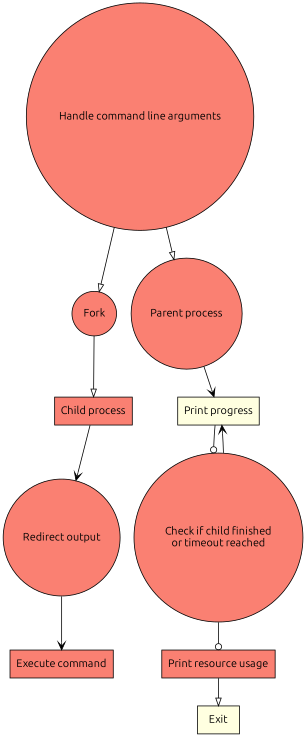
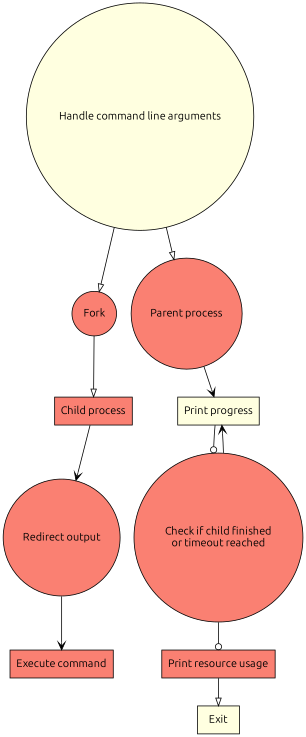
  strict digraph {
    fontname=Ubuntu
    node [fillcolor=salmon fontname=Ubuntu shape=circle style=filled]
    edge [arrowhead=onormal fontname=Ubuntu]
-   "Handle command line arguments"
+   "Handle command line arguments" [fillcolor=lightyellow]
    Fork
    "Parent process"
    "Child process" [shape=box]
    "Redirect output"
    "Print progress" [fillcolor=lightyellow shape=box]
    "Execute command" [shape=box]
    "Check if child finished\nor timeout reached"
    "Print resource usage" [shape=box]
    Exit [fillcolor=lightyellow shape=box]
    "Handle command line arguments" -> Fork
    "Handle command line arguments" -> "Parent process"
    Fork -> "Child process"
    "Parent process" -> "Print progress" [arrowhead=vee]
    "Child process" -> "Redirect output" [arrowhead=vee]
    "Redirect output" -> "Execute command" [arrowhead=vee]
    "Print progress" -> "Check if child finished\nor timeout reached" [arrowhead=odot]
    "Check if child finished\nor timeout reached" -> "Print progress" [arrowhead=vee]
    "Check if child finished\nor timeout reached" -> "Print resource usage" [arrowhead=odot]
    "Print resource usage" -> Exit
  }
